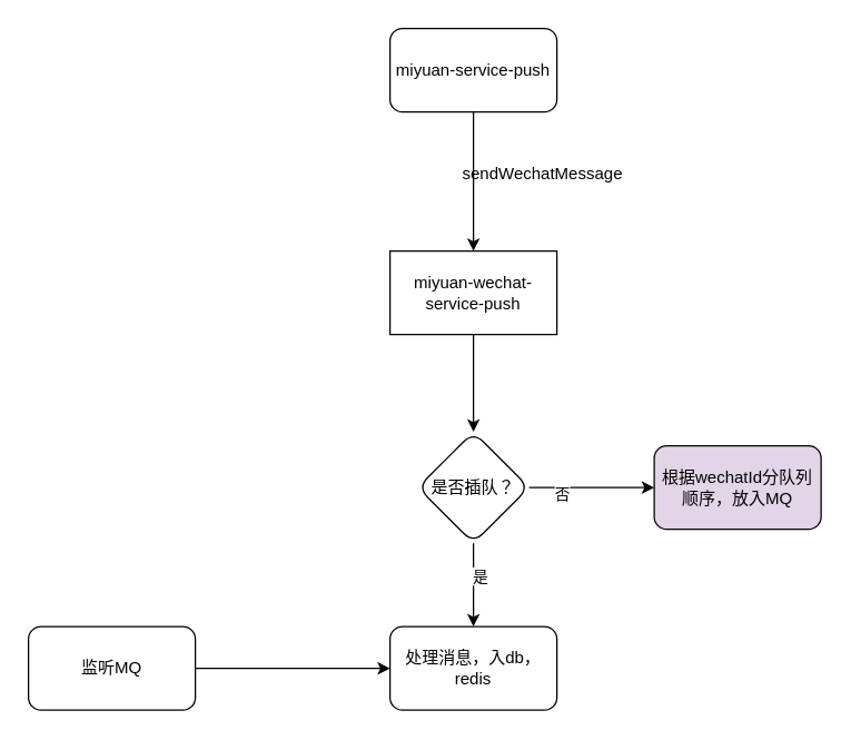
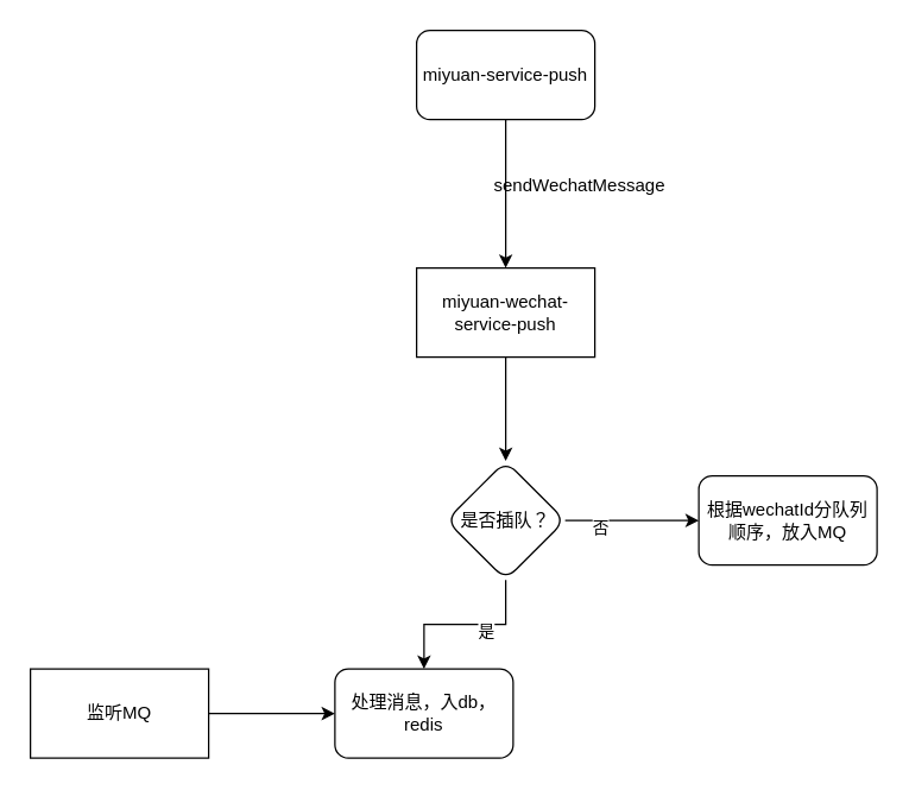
  <mxCell id="0" />
  <mxCell id="1" parent="0" />
  <mxCell id="2" style="edgeStyle=orthogonalEdgeStyle;rounded=0;orthogonalLoop=1;jettySize=auto;html=1;exitX=0.5;exitY=1;exitDx=0;exitDy=0;entryX=0.5;entryY=0;entryDx=0;entryDy=0;" edge="1" parent="1" source="3" target="5"><mxGeometry relative="1" as="geometry" /></mxCell>
  <mxCell id="3" value="miyuan-service-push" style="rounded=1;whiteSpace=wrap;html=1;" vertex="1" parent="1"><mxGeometry x="280" y="20" width="120" height="60" as="geometry" /></mxCell>
  <mxCell id="4" value="" style="edgeStyle=orthogonalEdgeStyle;rounded=0;orthogonalLoop=1;jettySize=auto;html=1;" edge="1" parent="1" source="5" target="11"><mxGeometry relative="1" as="geometry" /></mxCell>
  <mxCell id="5" value="miyuan-wechat-service-push" style="whiteSpace=wrap;html=1;rounded=0;" vertex="1" parent="1"><mxGeometry x="280" y="180" width="120" height="60" as="geometry" /></mxCell>
  <mxCell id="6" value="sendWechatMessage" style="text;html=1;align=center;verticalAlign=middle;whiteSpace=wrap;rounded=0;" vertex="1" parent="1"><mxGeometry x="360" y="110" width="60" height="30" as="geometry" /></mxCell>
  <mxCell id="7" value="" style="edgeStyle=orthogonalEdgeStyle;rounded=0;orthogonalLoop=1;jettySize=auto;html=1;" edge="1" parent="1" source="11" target="12"><mxGeometry relative="1" as="geometry" /></mxCell>
  <mxCell id="8" value="是" style="edgeLabel;html=1;align=center;verticalAlign=middle;resizable=0;points=[];" vertex="1" connectable="0" parent="7"><mxGeometry x="-0.233" y="4" relative="1" as="geometry"><mxPoint as="offset" /></mxGeometry></mxCell>
  <mxCell id="9" value="" style="edgeStyle=orthogonalEdgeStyle;rounded=0;orthogonalLoop=1;jettySize=auto;html=1;" edge="1" parent="1" source="11" target="13"><mxGeometry relative="1" as="geometry" /></mxCell>
  <mxCell id="10" value="否" style="edgeLabel;html=1;align=center;verticalAlign=middle;resizable=0;points=[];" vertex="1" connectable="0" parent="9"><mxGeometry x="-0.5" y="-4" relative="1" as="geometry"><mxPoint as="offset" /></mxGeometry></mxCell>
  <mxCell id="11" value="是否插队？" style="rhombus;whiteSpace=wrap;html=1;rounded=1;" vertex="1" parent="1"><mxGeometry x="300" y="310" width="80" height="80" as="geometry" /></mxCell>
- <mxCell id="12" value="处理消息，入db，redis" style="whiteSpace=wrap;html=1;rounded=1;" vertex="1" parent="1"><mxGeometry x="280" y="450" width="120" height="60" as="geometry" /></mxCell>
- <mxCell id="13" value="根据wechatId分队列顺序，放入MQ" style="whiteSpace=wrap;html=1;rounded=1;fillColor=#e1d5e7;" vertex="1" parent="1"><mxGeometry x="470" y="320" width="120" height="60" as="geometry" /></mxCell>
+ <mxCell id="12" value="处理消息，入db，redis" style="whiteSpace=wrap;html=1;rounded=1;" vertex="1" parent="1"><mxGeometry x="225" y="450" width="120" height="60" as="geometry" /></mxCell>
+ <mxCell id="13" value="根据wechatId分队列顺序，放入MQ" style="whiteSpace=wrap;html=1;rounded=1;" vertex="1" parent="1"><mxGeometry x="470" y="320" width="120" height="60" as="geometry" /></mxCell>
  <mxCell id="14" style="edgeStyle=orthogonalEdgeStyle;rounded=0;orthogonalLoop=1;jettySize=auto;html=1;exitX=1;exitY=0.5;exitDx=0;exitDy=0;entryX=0;entryY=0.5;entryDx=0;entryDy=0;" edge="1" parent="1" source="15" target="12"><mxGeometry relative="1" as="geometry" /></mxCell>
- <mxCell id="15" value="监听MQ" style="rounded=1;whiteSpace=wrap;html=1;" vertex="1" parent="1"><mxGeometry x="20" y="450" width="120" height="60" as="geometry" /></mxCell>
+ <mxCell id="15" value="监听MQ" style="whiteSpace=wrap;html=1;rounded=0;" vertex="1" parent="1"><mxGeometry x="20" y="450" width="120" height="60" as="geometry" /></mxCell>
